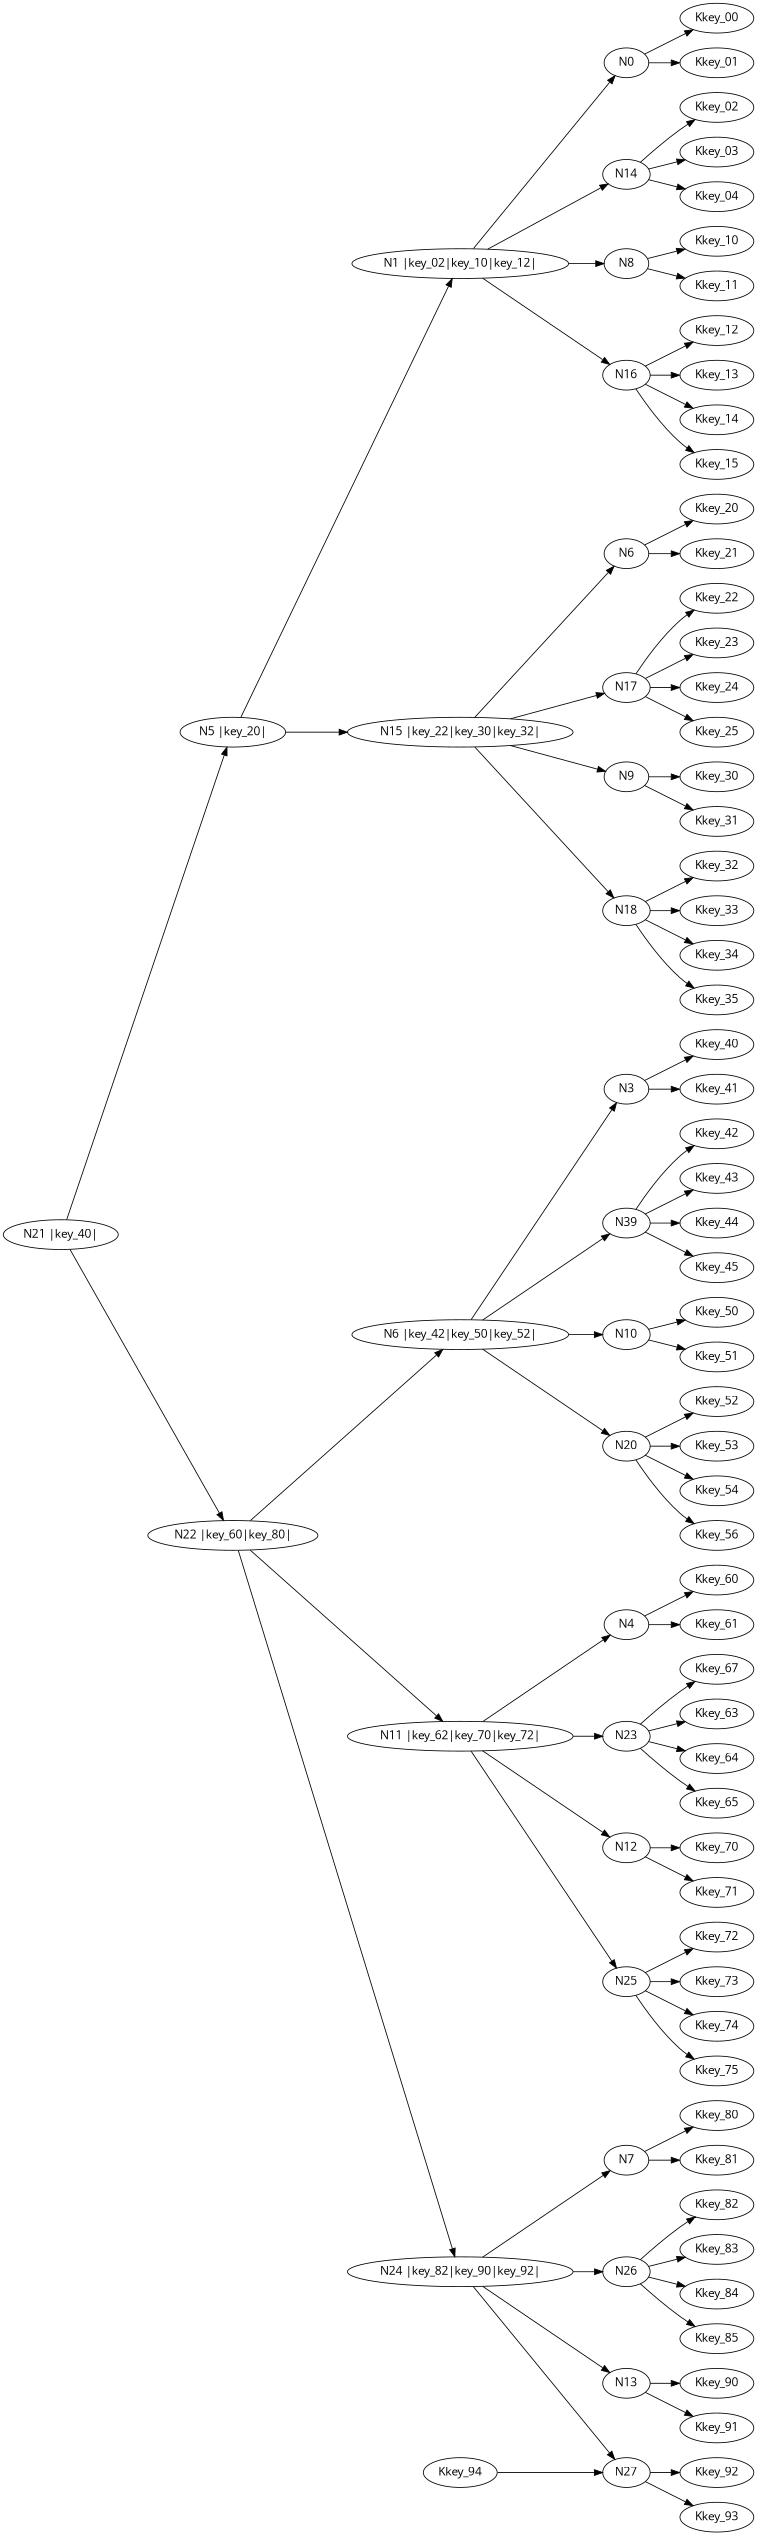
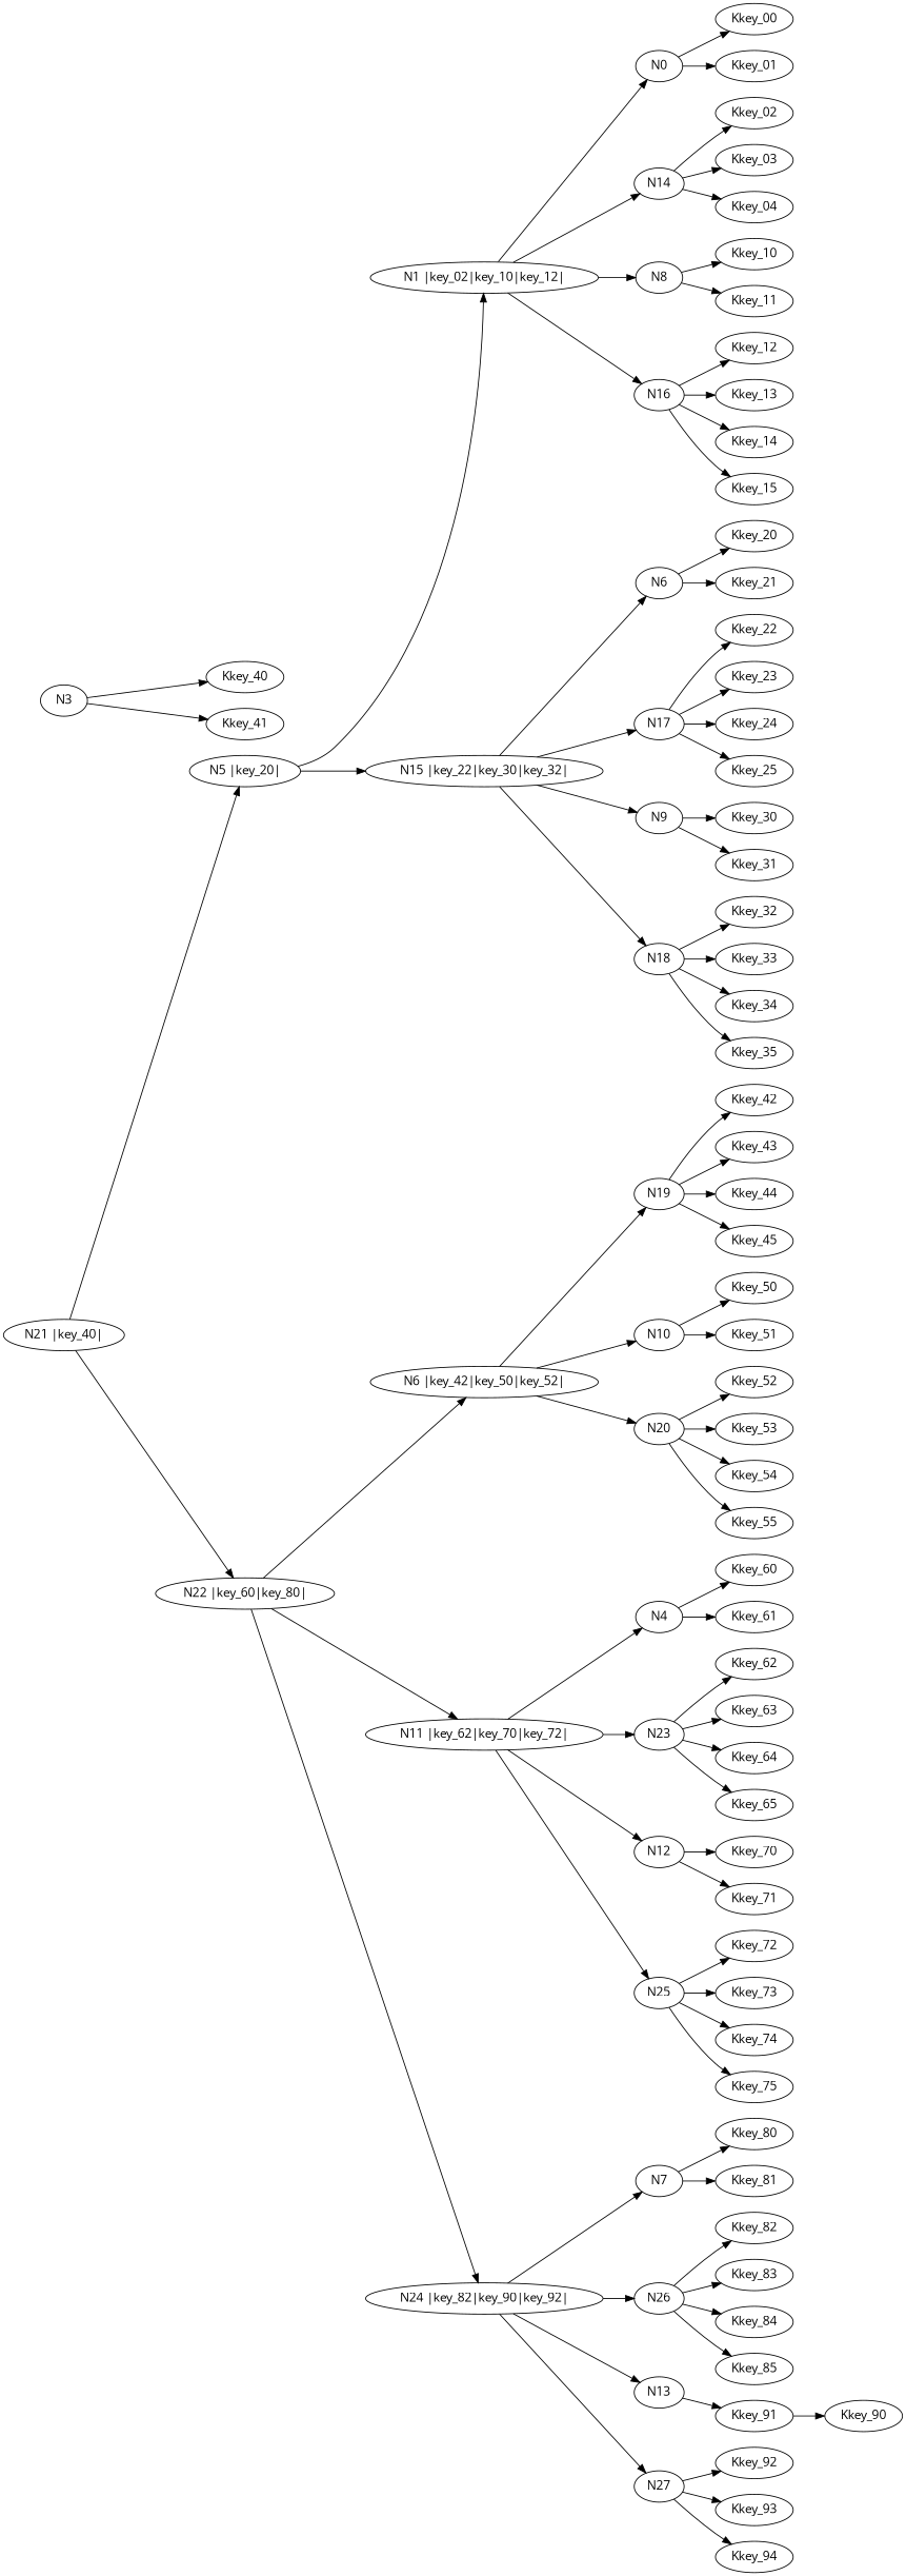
  digraph {
    fontname="Open Sans"
    rankdir=LR
    node [fontname="Open Sans"]
    edge [fontname="Open Sans"]
    n1 [label="N21 |key_40|"]
    n2 [label="N5 |key_20|"]
    n3 [label="N22 |key_60|key_80|"]
    n4 [label="N1 |key_02|key_10|key_12|"]
    n5 [label="N15 |key_22|key_30|key_32|"]
    n6 [label="N6 |key_42|key_50|key_52|"]
    n7 [label="N11 |key_62|key_70|key_72|"]
    n8 [label="N24 |key_82|key_90|key_92|"]
    N0
    N14
    N8
    N16
    n13 [label=N6]
    N17
    N9
    N18
    Kkey_00
    Kkey_01
    Kkey_02
    Kkey_03
    Kkey_04
    Kkey_10
    Kkey_11
    Kkey_12
    Kkey_13
    Kkey_14
    Kkey_15
    Kkey_20
    Kkey_21
    Kkey_22
    Kkey_23
    Kkey_24
    Kkey_25
    Kkey_30
    Kkey_31
    Kkey_32
    Kkey_33
    Kkey_34
    Kkey_35
    N3
-   N19 [label=N39]
+   N19
    N10
    N20
    N4
    N23
    N12
    N25
    N7
    N26
    N13
    N27
    Kkey_40
    Kkey_41
    Kkey_42
    Kkey_43
    Kkey_44
    Kkey_45
    Kkey_50
    Kkey_51
    Kkey_52
    Kkey_53
    Kkey_54
-   Kkey_55 [label=Kkey_56]
+   Kkey_55
    Kkey_60
    Kkey_61
-   Kkey_62 [label=Kkey_67]
+   Kkey_62
    Kkey_63
    Kkey_64
    Kkey_65
    Kkey_70
    Kkey_71
    Kkey_72
    Kkey_73
    Kkey_74
    Kkey_75
    Kkey_80
    Kkey_81
    Kkey_82
    Kkey_83
    Kkey_84
    Kkey_85
    Kkey_90
    Kkey_91
    Kkey_92
    Kkey_93
    Kkey_94
    n1 -> n2
    n1 -> n3
    n2 -> n4
    n2 -> n5
    n3 -> n6
    n3 -> n7
    n3 -> n8
    n4 -> N0
    n4 -> N14
    n4 -> N8
    n4 -> N16
    n5 -> n13
    n5 -> N17
    n5 -> N9
    n5 -> N18
-   n6 -> N3
    n6 -> N19
    n6 -> N10
    n6 -> N20
    n7 -> N4
    n7 -> N23
    n7 -> N12
    n7 -> N25
    n8 -> N7
    n8 -> N26
    n8 -> N13
    n8 -> N27
    N0 -> Kkey_00
    N0 -> Kkey_01
    N14 -> Kkey_02
    N14 -> Kkey_03
    N14 -> Kkey_04
    N8 -> Kkey_10
    N8 -> Kkey_11
    N16 -> Kkey_12
    N16 -> Kkey_13
    N16 -> Kkey_14
    N16 -> Kkey_15
    n13 -> Kkey_20
    n13 -> Kkey_21
    N17 -> Kkey_22
    N17 -> Kkey_23
    N17 -> Kkey_24
    N17 -> Kkey_25
    N9 -> Kkey_30
    N9 -> Kkey_31
    N18 -> Kkey_32
    N18 -> Kkey_33
    N18 -> Kkey_34
    N18 -> Kkey_35
    N3 -> Kkey_40
    N3 -> Kkey_41
    N19 -> Kkey_42
    N19 -> Kkey_43
    N19 -> Kkey_44
    N19 -> Kkey_45
    N10 -> Kkey_50
    N10 -> Kkey_51
    N20 -> Kkey_52
    N20 -> Kkey_53
    N20 -> Kkey_54
    N20 -> Kkey_55
    N4 -> Kkey_60
    N4 -> Kkey_61
    N23 -> Kkey_62
    N23 -> Kkey_63
    N23 -> Kkey_64
    N23 -> Kkey_65
    N12 -> Kkey_70
    N12 -> Kkey_71
    N25 -> Kkey_72
    N25 -> Kkey_73
    N25 -> Kkey_74
    N25 -> Kkey_75
    N7 -> Kkey_80
    N7 -> Kkey_81
    N26 -> Kkey_82
    N26 -> Kkey_83
    N26 -> Kkey_84
    N26 -> Kkey_85
-   N13 -> Kkey_90
+   Kkey_91 -> Kkey_90
    N13 -> Kkey_91
    N27 -> Kkey_92
    N27 -> Kkey_93
-   Kkey_94 -> N27
+   N27 -> Kkey_94
  }
